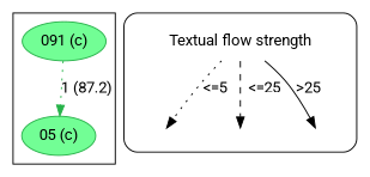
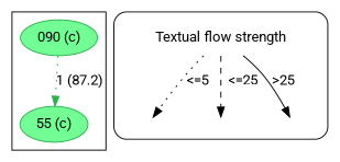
  strict digraph {
    fontname=Roboto
    node [fontname=Roboto style=invis]
    edge [fontname=Roboto style=dotted]
-   n1 [color="#27b34a" fillcolor="#72FE95" label="091 (c)" style=filled]
-   n2 [color="#27b34a" fillcolor="#72FE95" label="05 (c)" style=filled]
+   n1 [color="#27b34a" fillcolor="#72FE95" label="090 (c)" style=filled]
+   n2 [color="#27b34a" fillcolor="#72FE95" label="55 (c)" style=filled]
    n3 [label="Textual flow strength" shape=plaintext style=""]
    leg_e1 [fixedsize=True height=0.2]
    leg_e2 [fixedsize=True height=0.2]
    leg_e3 [fixedsize=True height=0.2]
    subgraph cluster_1 {
      n1
      n2
    }
    subgraph cluster_2 {
      style=rounded
      n3
      leg_e1
      leg_e2
      leg_e3
    }
    n1 -> n2 [color="#27b34a" label="1 (87.2)"]
    n3 -> leg_e1 [label="<=5  "]
    n3 -> leg_e2 [label="  <=25" style=dashed]
    n3 -> leg_e3 [label=">25" style=solid]
  }
